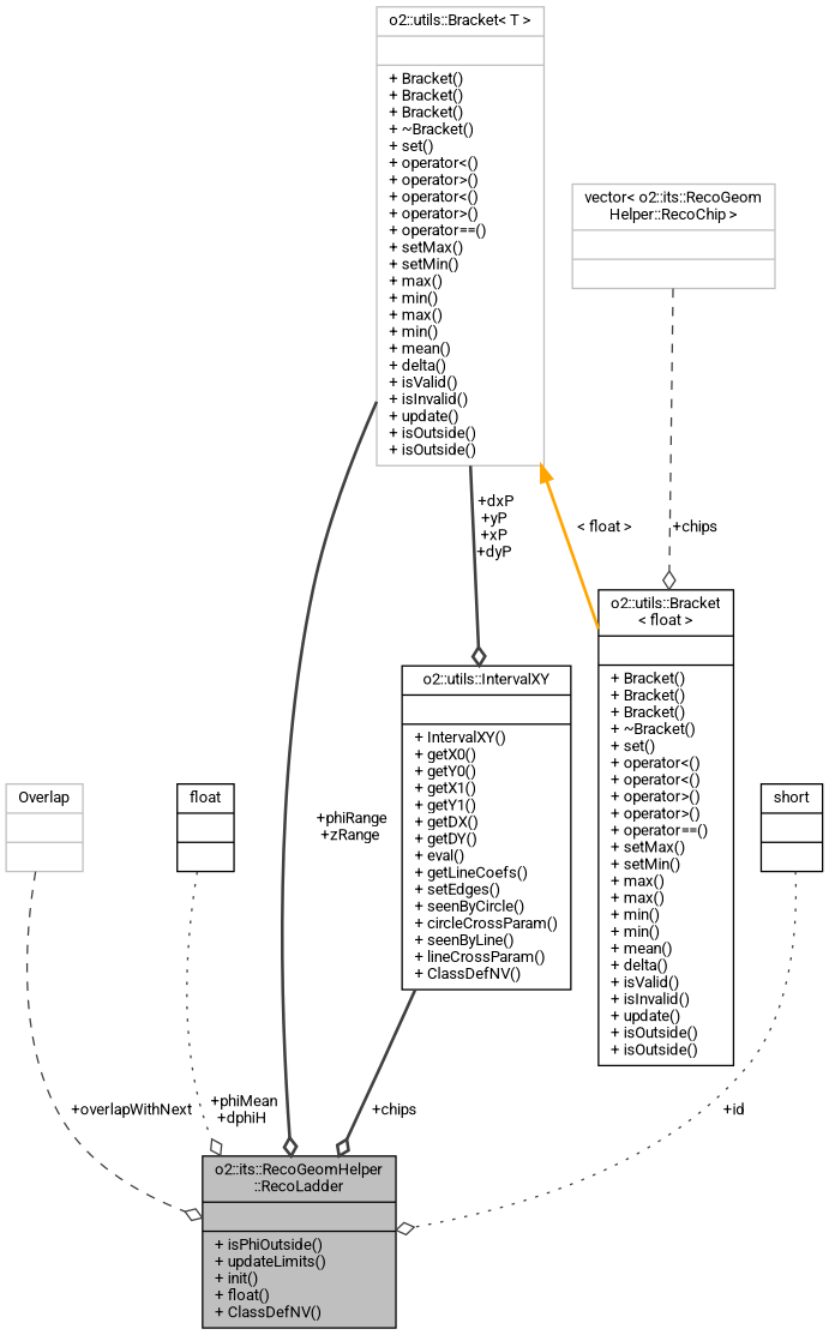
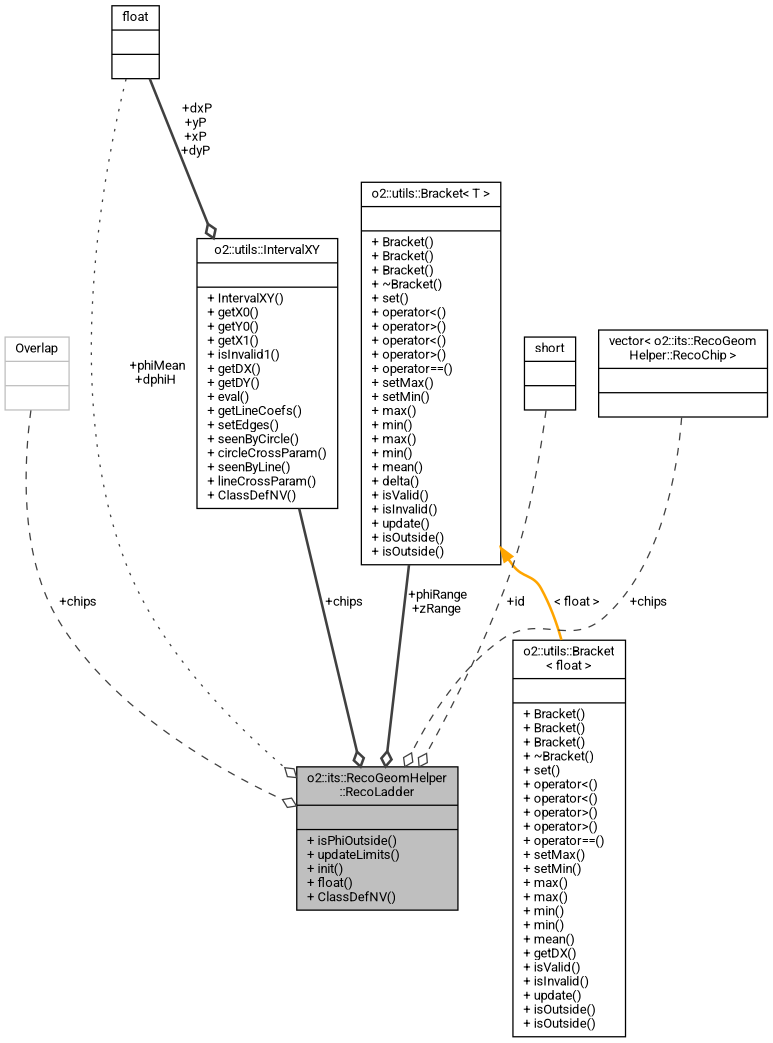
  digraph {
    fontname=Roboto
    node [color=black fontname=Roboto fontsize=10 shape=record]
    edge [arrowhead=odiamond color=grey25 fontname=Roboto fontsize=10 labelfontname=Helvetica labelfontsize=10 style=bold]
    n1 [fillcolor=grey75 fontcolor=black height=0.2 label="{o2::its::RecoGeomHelper\l::RecoLadder\n||+ isPhiOutside()\l+ updateLimits()\l+ init()\l+ float()\l+ ClassDefNV()\l}" style=filled width=0.4]
    n2 [color=grey75 height=0.2 label="{Overlap\n||}" width=0.4]
    n3 [height=0.2 label="{float\n||}" width=0.4]
-   n4 [height=0.2 label="{o2::utils::IntervalXY\n||+ IntervalXY()\l+ getX0()\l+ getY0()\l+ getX1()\l+ getY1()\l+ getDX()\l+ getDY()\l+ eval()\l+ getLineCoefs()\l+ setEdges()\l+ seenByCircle()\l+ circleCrossParam()\l+ seenByLine()\l+ lineCrossParam()\l+ ClassDefNV()\l}" width=0.4]
-   n5 [height=0.2 label="{o2::utils::Bracket\l\< float \>\n||+ Bracket()\l+ Bracket()\l+ Bracket()\l+ ~Bracket()\l+ set()\l+ operator\<()\l+ operator\<()\l+ operator\>()\l+ operator\>()\l+ operator==()\l+ setMax()\l+ setMin()\l+ max()\l+ max()\l+ min()\l+ min()\l+ mean()\l+ delta()\l+ isValid()\l+ isInvalid()\l+ update()\l+ isOutside()\l+ isOutside()\l}" width=0.4]
-   n6 [color=grey75 height=0.2 label="{o2::utils::Bracket\< T \>\n||+ Bracket()\l+ Bracket()\l+ Bracket()\l+ ~Bracket()\l+ set()\l+ operator\<()\l+ operator\>()\l+ operator\<()\l+ operator\>()\l+ operator==()\l+ setMax()\l+ setMin()\l+ max()\l+ min()\l+ max()\l+ min()\l+ mean()\l+ delta()\l+ isValid()\l+ isInvalid()\l+ update()\l+ isOutside()\l+ isOutside()\l}" width=0.4]
+   n4 [height=0.2 label="{o2::utils::IntervalXY\n||+ IntervalXY()\l+ getX0()\l+ getY0()\l+ getX1()\l+ isInvalid1()\l+ getDX()\l+ getDY()\l+ eval()\l+ getLineCoefs()\l+ setEdges()\l+ seenByCircle()\l+ circleCrossParam()\l+ seenByLine()\l+ lineCrossParam()\l+ ClassDefNV()\l}" width=0.4]
+   n5 [height=0.2 label="{o2::utils::Bracket\l\< float \>\n||+ Bracket()\l+ Bracket()\l+ Bracket()\l+ ~Bracket()\l+ set()\l+ operator\<()\l+ operator\<()\l+ operator\>()\l+ operator\>()\l+ operator==()\l+ setMax()\l+ setMin()\l+ max()\l+ max()\l+ min()\l+ min()\l+ mean()\l+ getDX()\l+ isValid()\l+ isInvalid()\l+ update()\l+ isOutside()\l+ isOutside()\l}" width=0.4]
+   n6 [height=0.2 label="{o2::utils::Bracket\< T \>\n||+ Bracket()\l+ Bracket()\l+ Bracket()\l+ ~Bracket()\l+ set()\l+ operator\<()\l+ operator\>()\l+ operator\<()\l+ operator\>()\l+ operator==()\l+ setMax()\l+ setMin()\l+ max()\l+ min()\l+ max()\l+ min()\l+ mean()\l+ delta()\l+ isValid()\l+ isInvalid()\l+ update()\l+ isOutside()\l+ isOutside()\l}" width=0.4]
    n7 [height=0.2 label="{short\n||}" width=0.4]
-   n8 [color=grey75 height=0.2 label="{vector\< o2::its::RecoGeom\lHelper::RecoChip \>\n||}" width=0.4]
-   n2 -> n1 [label=" +overlapWithNext" style=dashed]
+   n8 [height=0.2 label="{vector\< o2::its::RecoGeom\lHelper::RecoChip \>\n||}" width=0.4]
+   n2 -> n1 [label=" +chips" style=dashed]
    n3 -> n1 [label=" +phiMean\n+dphiH" style=dotted]
-   n6 -> n4 [label=" +dxP\n+yP\n+xP\n+dyP"]
+   n3 -> n4 [label=" +dxP\n+yP\n+xP\n+dyP"]
    n4 -> n1 [label=" +chips"]
    n6 -> n1 [label=" +phiRange\n+zRange"]
    n6 -> n5 [color=orange dir=back label=" \< float \>" arrowhead=""]
-   n7 -> n1 [label=" +id" style=dotted]
-   n8 -> n5 [label=" +chips" style=dashed]
+   n7 -> n1 [label=" +id" style=dashed]
+   n8 -> n1 [label=" +chips" style=dashed]
  }
